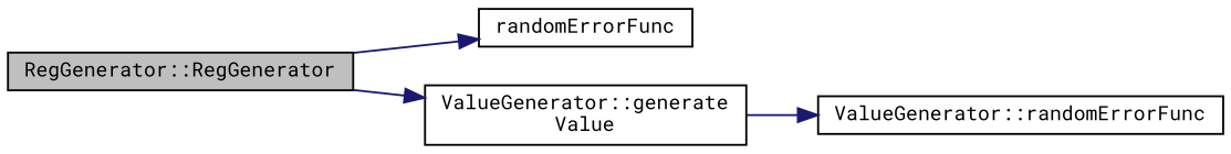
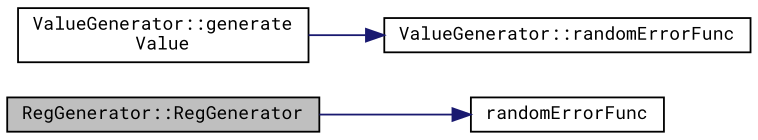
  digraph {
    fontname="Roboto Mono"
    rankdir=LR
    node [color=black fillcolor=white fontname="Roboto Mono" fontsize=10 shape=record style=filled]
    edge [color=midnightblue fontname="Roboto Mono" fontsize=10 labelfontname=Helvetica labelfontsize=10 style=solid]
    n1 [fillcolor=grey75 fontcolor=black height=0.2 label="RegGenerator::RegGenerator" width=0.4]
    n2 [height=0.2 label=randomErrorFunc width=0.4]
    n3 [height=0.2 label="ValueGenerator::generate\lValue" width=0.4]
    n4 [height=0.2 label="ValueGenerator::randomErrorFunc" width=0.4]
    n1 -> n2
-   n1 -> n3
    n3 -> n4
  }
